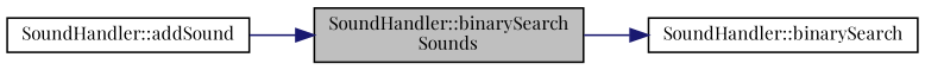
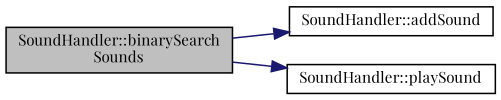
  digraph {
    fontname="Playfair Display"
    rankdir=RL
    node [color=black fillcolor=white fontname="Playfair Display" fontsize=10 shape=record style=filled]
    edge [color=midnightblue dir=back fontname="Playfair Display" fontsize=10 labelfontname=Helvetica labelfontsize=10 style=solid]
    n1 [fillcolor=grey75 fontcolor=black height=0.2 label="SoundHandler::binarySearch\lSounds" width=0.4]
    n2 [height=0.2 label="SoundHandler::addSound" width=0.4]
-   n3 [height=0.2 label="SoundHandler::binarySearch" width=0.4]
-   n1 -> n2
+   n3 [height=0.2 label="SoundHandler::playSound" width=0.4]
+   n2 -> n1
    n3 -> n1
  }
